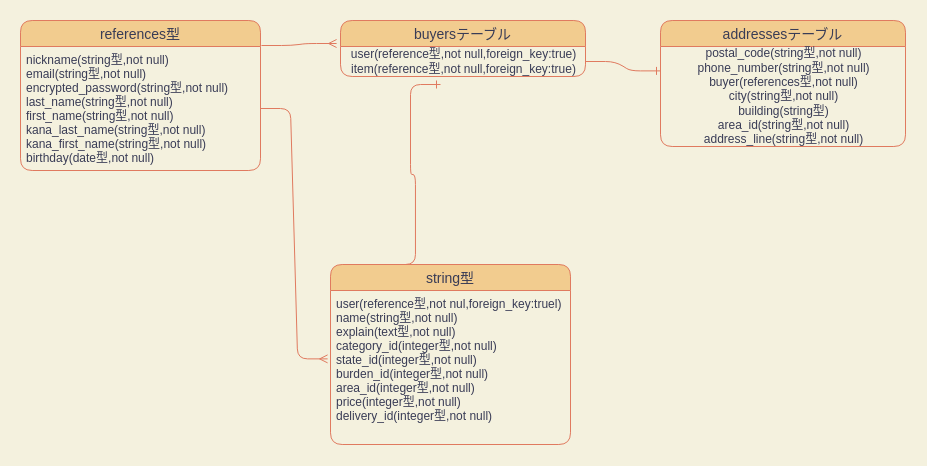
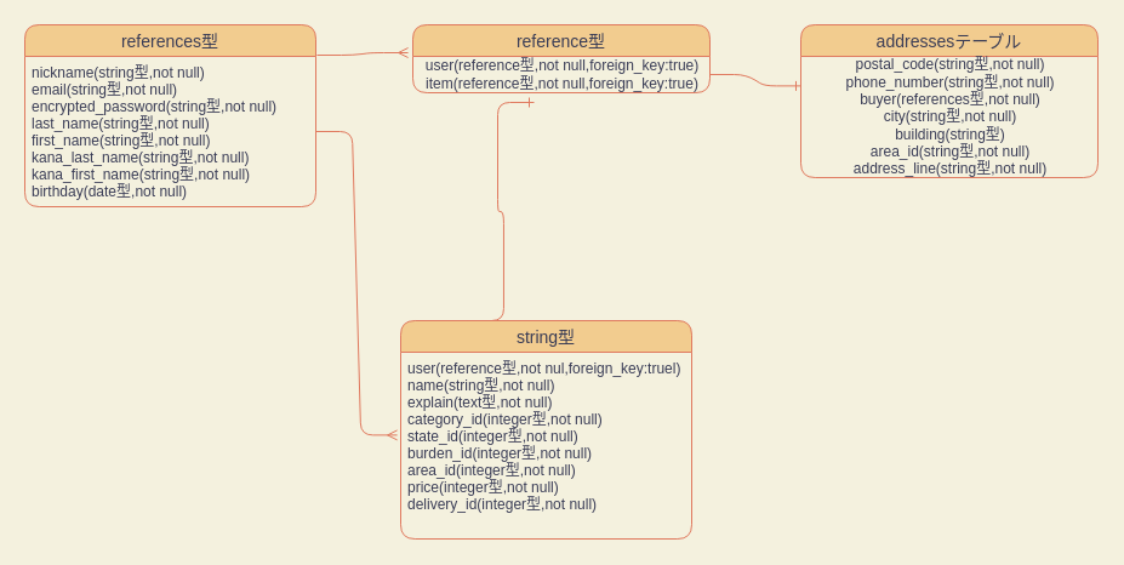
  <mxCell id="0" />
  <mxCell id="1" parent="0" />
  <mxCell id="2" value="references型" style="swimlane;fontStyle=0;childLayout=stackLayout;horizontal=1;startSize=26;horizontalStack=0;resizeParent=1;resizeParentMax=0;resizeLast=0;collapsible=1;marginBottom=0;align=center;fontSize=14;fillColor=#F2CC8F;strokeColor=#E07A5F;fontColor=#393C56;rounded=1;" vertex="1" parent="1"><mxGeometry y="20" width="240" height="150" as="geometry" x="20" /></mxCell>
  <mxCell id="3" value="nickname(string型,not null)&#10;email(string型,not null)&#10;encrypted_password(string型,not null)&#10;last_name(string型,not null)&#10;first_name(string型,not null)&#10;kana_last_name(string型,not null)&#10;kana_first_name(string型,not null)&#10;birthday(date型,not null)" style="text;strokeColor=none;fillColor=none;spacingLeft=4;spacingRight=4;overflow=hidden;rotatable=0;points=[[0,0.5],[1,0.5]];portConstraint=eastwest;fontSize=12;fontColor=#393C56;rounded=1;" vertex="1" parent="2"><mxGeometry y="26" width="240" height="124" as="geometry" /></mxCell>
  <mxCell id="4" value="string型" style="swimlane;fontStyle=0;childLayout=stackLayout;horizontal=1;startSize=26;horizontalStack=0;resizeParent=1;resizeParentMax=0;resizeLast=0;collapsible=1;marginBottom=0;align=center;fontSize=14;fillColor=#F2CC8F;strokeColor=#E07A5F;fontColor=#393C56;rounded=1;" vertex="1" parent="1"><mxGeometry x="330" y="264" width="240" height="180" as="geometry" /></mxCell>
  <mxCell id="5" value="user(reference型,not nul,foreign_key:truel)&#10;name(string型,not null)&#10;explain(text型,not null)&#10;category_id(integer型,not null)&#10;state_id(integer型,not null)&#10;burden_id(integer型,not null)&#10;area_id(integer型,not null)&#10;price(integer型,not null)&#10;delivery_id(integer型,not null)&#10;" style="text;strokeColor=none;fillColor=none;spacingLeft=4;spacingRight=4;overflow=hidden;rotatable=0;points=[[0,0.5],[1,0.5]];portConstraint=eastwest;fontSize=12;fontColor=#393C56;rounded=1;" vertex="1" parent="4"><mxGeometry y="26" width="240" height="154" as="geometry" /></mxCell>
- <mxCell id="6" value="buyersテーブル" style="swimlane;fontStyle=0;childLayout=stackLayout;horizontal=1;startSize=26;horizontalStack=0;resizeParent=1;resizeParentMax=0;resizeLast=0;collapsible=1;marginBottom=0;align=center;fontSize=14;fillColor=#F2CC8F;strokeColor=#E07A5F;fontColor=#393C56;rounded=1;" vertex="1" parent="1"><mxGeometry x="340" y="20" width="245" height="56" as="geometry" /></mxCell>
+ <mxCell id="6" value="reference型" style="swimlane;fontStyle=0;childLayout=stackLayout;horizontal=1;startSize=26;horizontalStack=0;resizeParent=1;resizeParentMax=0;resizeLast=0;collapsible=1;marginBottom=0;align=center;fontSize=14;fillColor=#F2CC8F;strokeColor=#E07A5F;fontColor=#393C56;rounded=1;" vertex="1" parent="1"><mxGeometry x="340" y="20" width="245" height="56" as="geometry" /></mxCell>
  <mxCell id="7" value="user(reference型,not null,foreign_key:true)&lt;br&gt;item(reference型,not null,foreign_key:true)" style="text;html=1;align=center;verticalAlign=middle;resizable=0;points=[];autosize=1;fontColor=#393C56;rounded=1;" vertex="1" parent="6"><mxGeometry y="26" width="245" height="30" as="geometry" /></mxCell>
  <mxCell id="8" value="addressesテーブル" style="swimlane;fontStyle=0;childLayout=stackLayout;horizontal=1;startSize=26;horizontalStack=0;resizeParent=1;resizeParentMax=0;resizeLast=0;collapsible=1;marginBottom=0;align=center;fontSize=14;fillColor=#F2CC8F;strokeColor=#E07A5F;fontColor=#393C56;rounded=1;" vertex="1" parent="1"><mxGeometry x="660" y="20" width="245" height="126" as="geometry" /></mxCell>
  <mxCell id="9" value="postal_code(string型,not null)&lt;br&gt;phone_number(string型,not null)&lt;br&gt;buyer(references型,not null)&lt;br&gt;city(string型,not null)&lt;br&gt;building(string型)&lt;br&gt;area_id(string型,not null)&lt;br&gt;address_line(string型,not null)" style="text;html=1;align=center;verticalAlign=middle;resizable=0;points=[];autosize=1;strokeColor=none;fontColor=#393C56;rounded=1;" vertex="1" parent="8"><mxGeometry y="26" width="245" height="100" as="geometry" /></mxCell>
  <mxCell id="10" value="" style="edgeStyle=entityRelationEdgeStyle;fontSize=12;html=1;endArrow=ERmany;entryX=-0.012;entryY=0.444;entryDx=0;entryDy=0;entryPerimeter=0;strokeColor=#E07A5F;fontColor=#393C56;labelBackgroundColor=#F4F1DE;" edge="1" parent="1" source="3" target="5"><mxGeometry width="100" height="100" relative="1" as="geometry"><mxPoint x="230" y="324" as="sourcePoint" /><mxPoint x="130" y="384" as="targetPoint" /></mxGeometry></mxCell>
  <mxCell id="11" value="" style="edgeStyle=entityRelationEdgeStyle;fontSize=12;html=1;endArrow=ERmany;entryX=-0.016;entryY=-0.1;entryDx=0;entryDy=0;entryPerimeter=0;exitX=1.004;exitY=-0.008;exitDx=0;exitDy=0;exitPerimeter=0;strokeColor=#E07A5F;fontColor=#393C56;labelBackgroundColor=#F4F1DE;" edge="1" parent="1" source="3" target="7"><mxGeometry width="100" height="100" relative="1" as="geometry"><mxPoint x="260" y="134" as="sourcePoint" /><mxPoint x="360" y="34" as="targetPoint" /></mxGeometry></mxCell>
  <mxCell id="12" value="" style="edgeStyle=entityRelationEdgeStyle;fontSize=12;html=1;endArrow=ERone;endFill=1;entryX=0;entryY=0.244;entryDx=0;entryDy=0;entryPerimeter=0;strokeColor=#E07A5F;fontColor=#393C56;labelBackgroundColor=#F4F1DE;" edge="1" parent="1" source="7" target="9"><mxGeometry width="100" height="100" relative="1" as="geometry"><mxPoint x="440" y="174" as="sourcePoint" /><mxPoint x="572.5" y="194" as="targetPoint" /></mxGeometry></mxCell>
  <mxCell id="13" value="" style="edgeStyle=entityRelationEdgeStyle;fontSize=12;html=1;endArrow=ERone;endFill=1;strokeColor=#E07A5F;fontColor=#393C56;labelBackgroundColor=#F4F1DE;exitX=0.229;exitY=0;exitDx=0;exitDy=0;exitPerimeter=0;" edge="1" parent="1" source="4"><mxGeometry width="100" height="100" relative="1" as="geometry"><mxPoint x="400" y="264" as="sourcePoint" /><mxPoint x="440" y="84" as="targetPoint" /></mxGeometry></mxCell>
